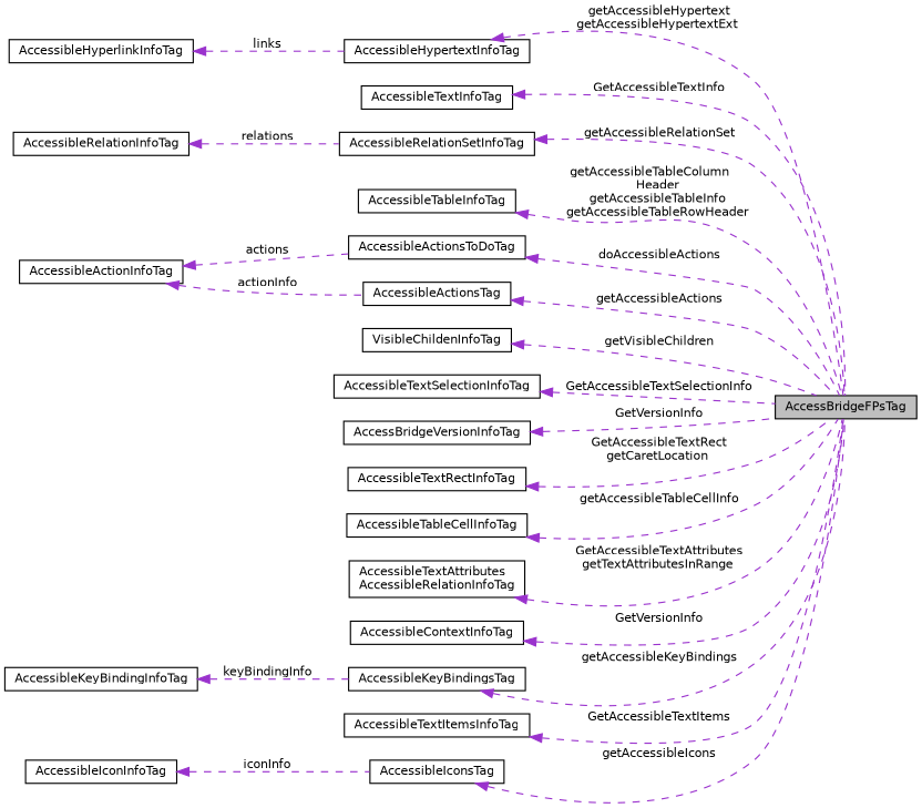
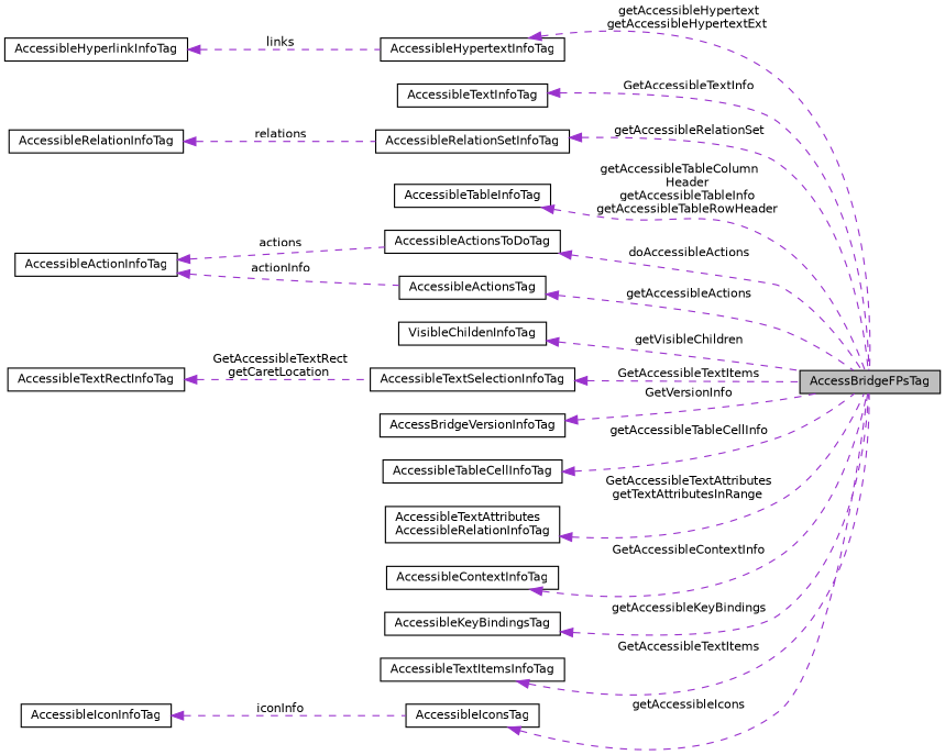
  digraph {
    rankdir=LR
    node [color=black fillcolor=white fontname=Helvetica fontsize=10 shape=record style=filled]
    edge [color=darkorchid3 dir=back fontname=Helvetica fontsize=10 labelfontname=Helvetica labelfontsize=10 style=dashed]
    n1 [fillcolor=grey75 fontcolor=black height=0.2 label=AccessBridgeFPsTag width=0.4]
    n2 [height=0.2 label=AccessibleHypertextInfoTag width=0.4]
    n3 [height=0.2 label=AccessibleHyperlinkInfoTag width=0.4]
    n4 [height=0.2 label=AccessibleTextInfoTag width=0.4]
    n5 [height=0.2 label=AccessibleRelationSetInfoTag width=0.4]
    n6 [height=0.2 label=AccessibleRelationInfoTag width=0.4]
    n7 [height=0.2 label=AccessibleTableInfoTag width=0.4]
    n8 [height=0.2 label=AccessibleActionsToDoTag width=0.4]
    n9 [height=0.2 label=AccessibleActionInfoTag width=0.4]
    n10 [height=0.2 label=AccessibleActionsTag width=0.4]
    n11 [height=0.2 label=VisibleChildenInfoTag width=0.4]
    n12 [height=0.2 label=AccessibleTextSelectionInfoTag width=0.4]
    n13 [height=0.2 label=AccessBridgeVersionInfoTag width=0.4]
    n14 [height=0.2 label=AccessibleTextRectInfoTag width=0.4]
    n15 [height=0.2 label=AccessibleTableCellInfoTag width=0.4]
    n16 [height=0.2 label="AccessibleTextAttributes\lAccessibleRelationInfoTag" width=0.4]
    n17 [height=0.2 label=AccessibleContextInfoTag width=0.4]
    n18 [height=0.2 label=AccessibleKeyBindingsTag width=0.4]
-   n19 [height=0.2 label=AccessibleKeyBindingInfoTag width=0.4]
    n20 [height=0.2 label=AccessibleTextItemsInfoTag width=0.4]
    n21 [height=0.2 label=AccessibleIconsTag width=0.4]
    n22 [height=0.2 label=AccessibleIconInfoTag width=0.4]
    n2 -> n1 [label=" getAccessibleHypertext\ngetAccessibleHypertextExt"]
    n3 -> n2 [label=" links"]
    n4 -> n1 [label=" GetAccessibleTextInfo"]
    n5 -> n1 [label=" getAccessibleRelationSet"]
    n6 -> n5 [label=" relations"]
    n7 -> n1 [label=" getAccessibleTableColumn\lHeader\ngetAccessibleTableInfo\ngetAccessibleTableRowHeader"]
    n8 -> n1 [label=" doAccessibleActions"]
    n9 -> n8 [label=" actions"]
    n9 -> n10 [label=" actionInfo"]
    n10 -> n1 [label=" getAccessibleActions"]
    n11 -> n1 [label=" getVisibleChildren"]
-   n12 -> n1 [label=" GetAccessibleTextSelectionInfo"]
+   n12 -> n1 [label=" GetAccessibleTextItems"]
    n13 -> n1 [label=" GetVersionInfo"]
-   n14 -> n1 [label=" GetAccessibleTextRect\ngetCaretLocation"]
+   n14 -> n12 [label=" GetAccessibleTextRect\ngetCaretLocation"]
    n15 -> n1 [label=" getAccessibleTableCellInfo"]
    n16 -> n1 [label=" GetAccessibleTextAttributes\ngetTextAttributesInRange"]
-   n17 -> n1 [label=" GetVersionInfo"]
+   n17 -> n1 [label=" GetAccessibleContextInfo"]
    n18 -> n1 [label=" getAccessibleKeyBindings"]
-   n19 -> n18 [label=" keyBindingInfo"]
    n20 -> n1 [label=" GetAccessibleTextItems"]
    n21 -> n1 [label=" getAccessibleIcons"]
    n22 -> n21 [label=" iconInfo"]
  }
